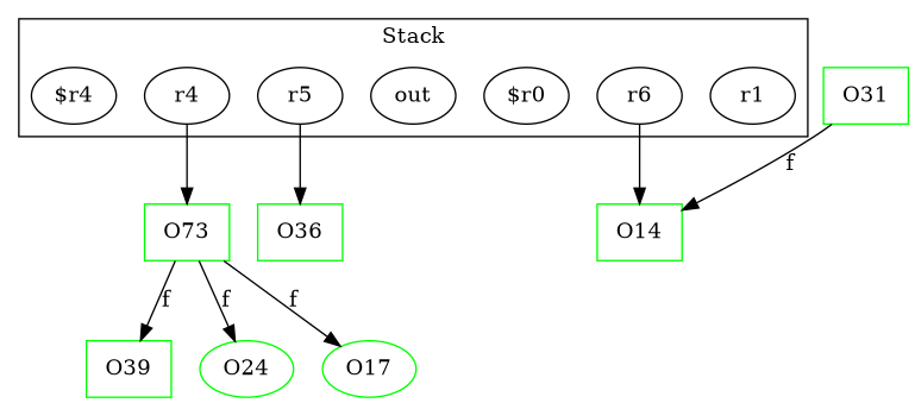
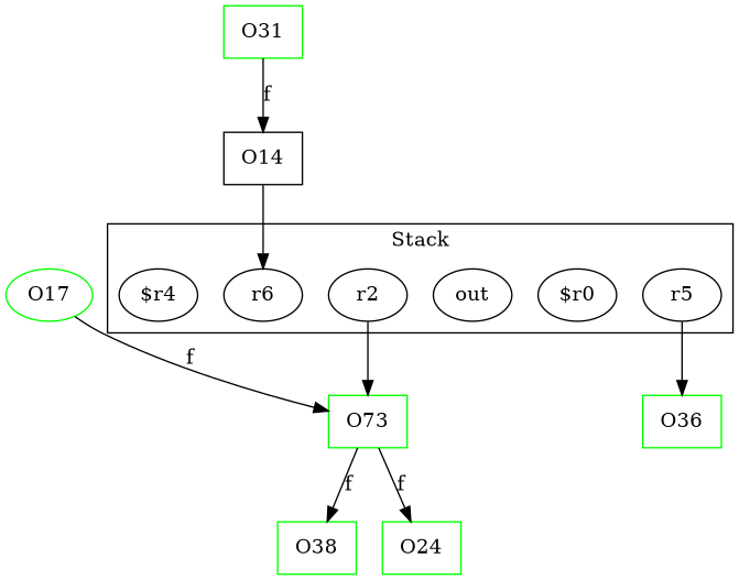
  digraph {
    rankDir=LR
    edge [weight=0.2]
-   r1
-   r2 [label=r4]
+   r2
    "$r0"
    out
    r5
    r6
    "$r4"
    n8 [color=green label=O73 shape=box]
    n9 [color=green label=O36 shape=box]
-   O14 [color=green shape=box]
-   O38 [color=green shape=box label=O39]
-   O24 [color=green shape=ellipse]
+   O14 [color=black shape=box]
+   O38 [color=green shape=box]
+   O24 [color=green shape=box]
    O17 [color=green shape=ellipse]
    O31 [color=green shape=box]
    subgraph cluster_1 {
      label=Stack
-     r1
      r2
      "$r0"
      out
      r5
      r6
      "$r4"
    }
    r2 -> n8 [weight=""]
    r5 -> n9 [weight=""]
-   r6 -> O14 [weight=""]
+   O14 -> r6 [weight=""]
    n8 -> O38 [label=f]
    n8 -> O24 [label=f]
-   n8 -> O17 [label=f]
+   O17 -> n8 [label=f]
    O31 -> O14 [label=f]
  }
